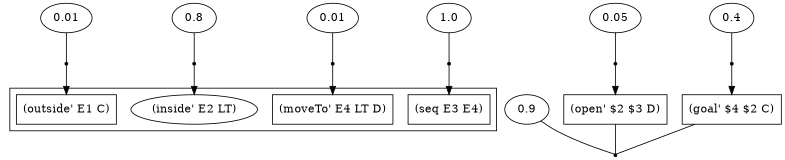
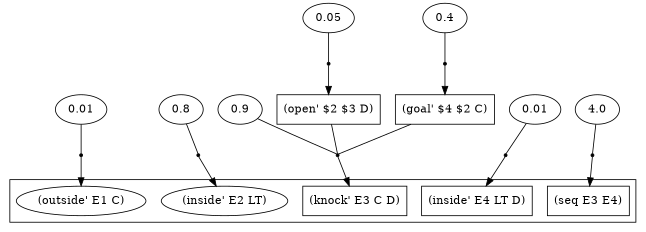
  digraph {
    rankdir=TB
    edge [arrowhead=none]
-   n1 [label="(outside' E1 C)" shape=box]
+   n1 [label="(outside' E1 C)" shape=ellipse]
    n2 [label="(inside' E2 LT)" shape=ellipse]
-   n4 [label="(moveTo' E4 LT D)" shape=box]
+   n3 [label="(knock' E3 C D)" shape=box]
+   n4 [label="(inside' E4 LT D)" shape=box]
    n5 [label="(seq E3 E4)" shape=box]
    n6 [label=0.01]
    r0 [shape=point]
    n8 [label=0.8]
    r1 [shape=point]
    n10 [label=0.9]
    r2 [shape=point]
    n12 [label=0.05]
    r3 [shape=point]
    n14 [label="(open' $2 $3 D)" shape=box]
    n15 [label=0.4]
    r4 [shape=point]
    n17 [label="(goal' $4 $2 C)" shape=box]
    n18 [label=0.01]
    r5 [shape=point]
-   n20 [label=1.0]
+   n20 [label=4.0]
    r6 [shape=point]
    subgraph cluster_1 {
      n1
      n2
+     n3
      n4
      n5
    }
    n6 -> r0
    r0 -> n1 [arrowhead=""]
    n8 -> r1
    r1 -> n2 [arrowhead=""]
    n10 -> r2
+   r2 -> n3 [arrowhead=""]
    n12 -> r3
    r3 -> n14 [arrowhead=""]
    n14 -> r2
    n15 -> r4
    r4 -> n17 [arrowhead=""]
    n17 -> r2
    n18 -> r5
    r5 -> n4 [arrowhead=""]
    n20 -> r6
    r6 -> n5 [arrowhead=""]
  }
